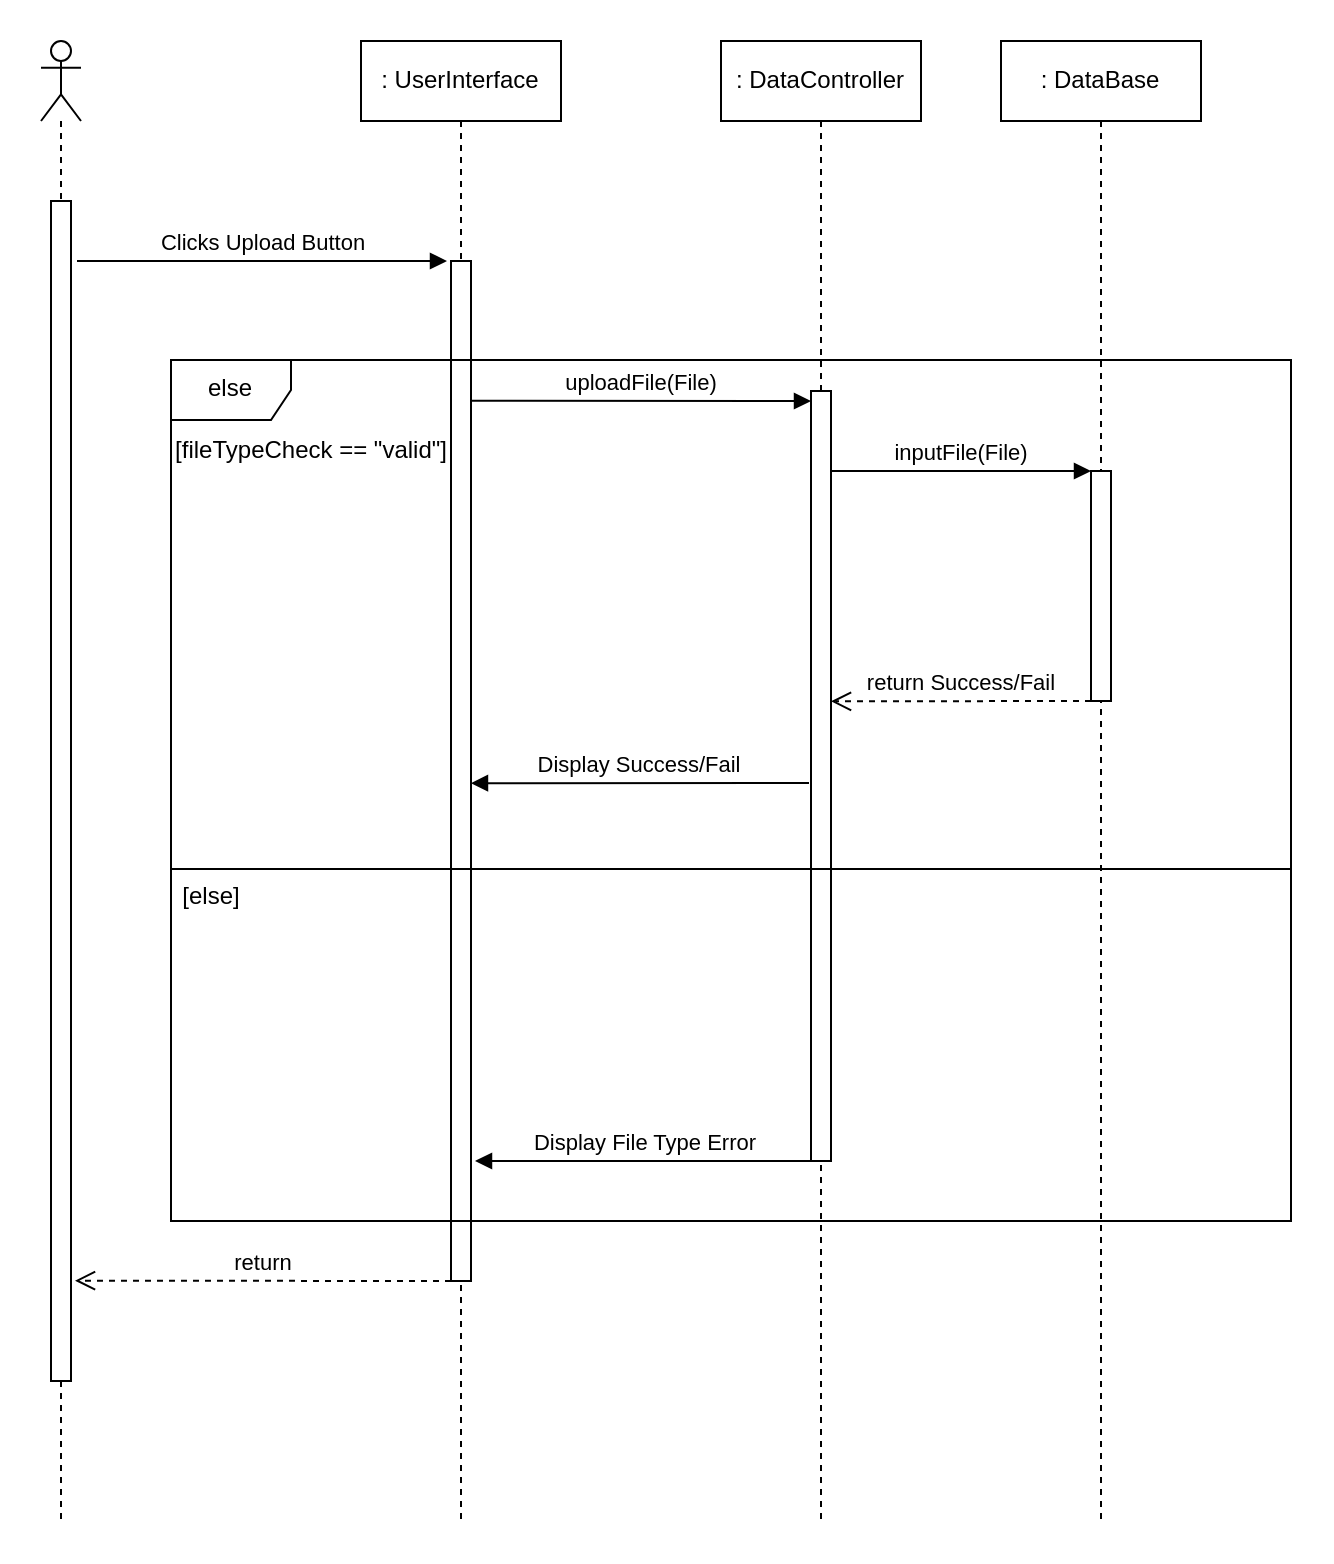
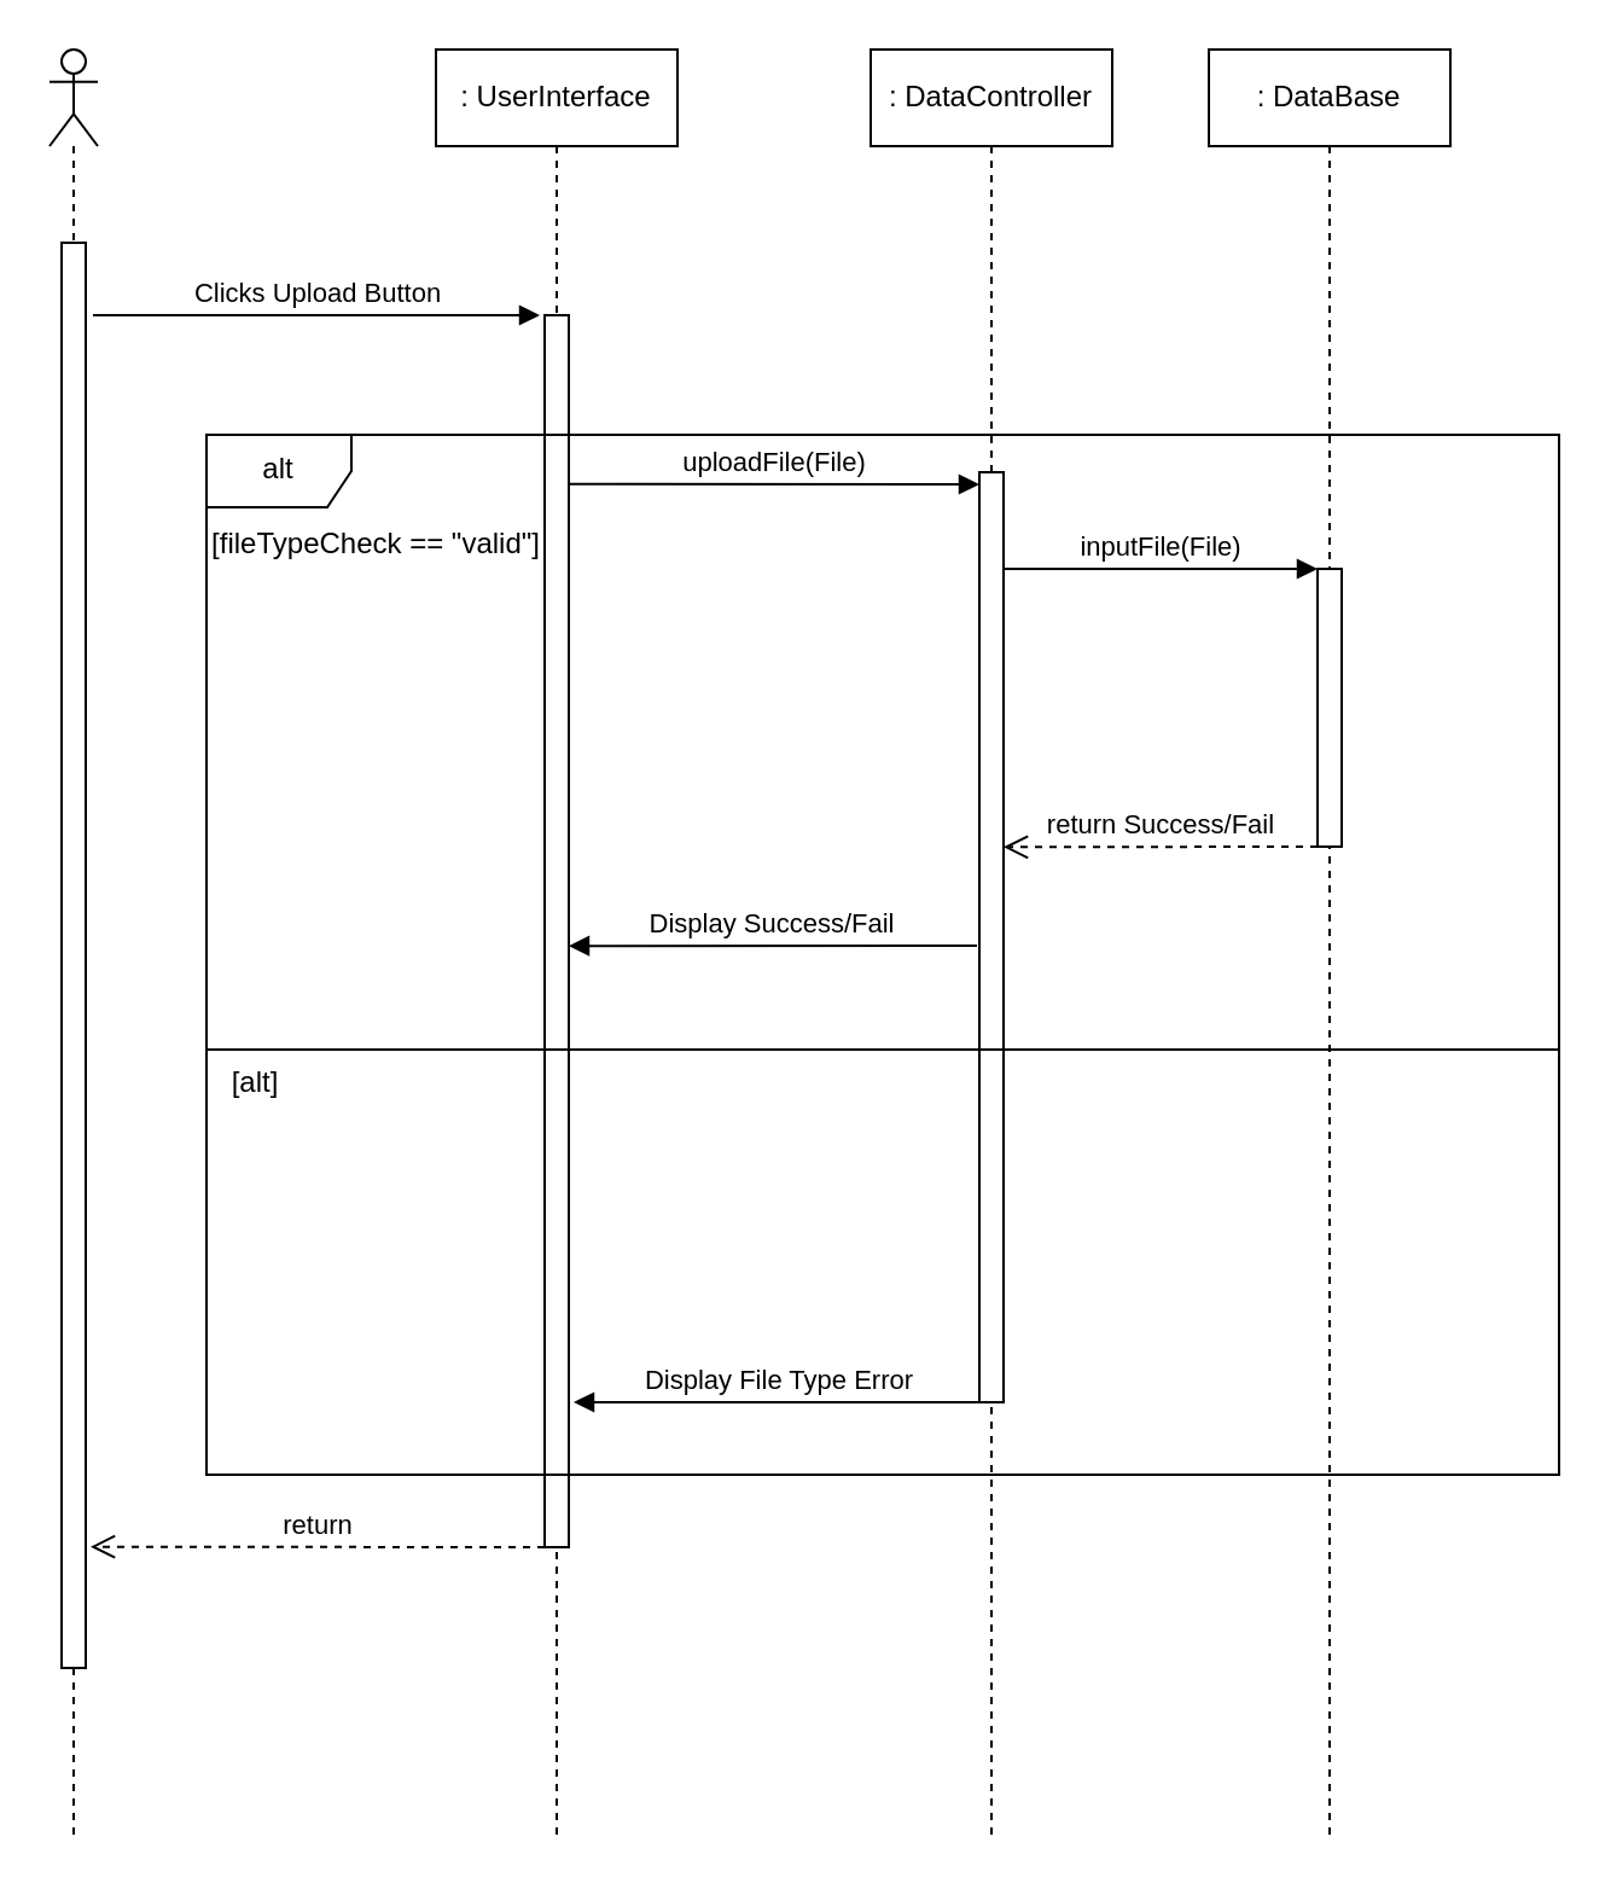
  <mxCell id="0" />
  <mxCell id="1" parent="0" />
  <mxCell id="2" value="" style="shape=umlLifeline;participant=umlActor;perimeter=lifelinePerimeter;whiteSpace=wrap;html=1;container=1;collapsible=0;recursiveResize=0;verticalAlign=top;spacingTop=36;labelBackgroundColor=#ffffff;outlineConnect=0;" vertex="1" parent="1"><mxGeometry x="20" y="20" width="20" height="740" as="geometry" /></mxCell>
  <mxCell id="3" value=": UserInterface" style="shape=umlLifeline;perimeter=lifelinePerimeter;whiteSpace=wrap;html=1;container=1;collapsible=0;recursiveResize=0;outlineConnect=0;" vertex="1" parent="1"><mxGeometry x="180" y="20" width="100" height="740" as="geometry" /></mxCell>
  <mxCell id="4" value=": DataController" style="shape=umlLifeline;perimeter=lifelinePerimeter;whiteSpace=wrap;html=1;container=1;collapsible=0;recursiveResize=0;outlineConnect=0;" vertex="1" parent="1"><mxGeometry x="360" y="20" width="100" height="740" as="geometry" /></mxCell>
  <mxCell id="5" value=": DataBase" style="shape=umlLifeline;perimeter=lifelinePerimeter;whiteSpace=wrap;html=1;container=1;collapsible=0;recursiveResize=0;outlineConnect=0;" vertex="1" parent="1"><mxGeometry x="500" y="20" width="100" height="740" as="geometry" /></mxCell>
  <mxCell id="6" value="" style="html=1;points=[];perimeter=orthogonalPerimeter;" vertex="1" parent="1"><mxGeometry x="25" y="100" width="10" height="590" as="geometry" /></mxCell>
  <mxCell id="7" value="" style="html=1;points=[];perimeter=orthogonalPerimeter;" vertex="1" parent="1"><mxGeometry x="225" y="130" width="10" height="510" as="geometry" /></mxCell>
  <mxCell id="8" value="" style="html=1;points=[];perimeter=orthogonalPerimeter;" vertex="1" parent="1"><mxGeometry x="405" y="195" width="10" height="385" as="geometry" /></mxCell>
  <mxCell id="9" value="" style="html=1;points=[];perimeter=orthogonalPerimeter;" vertex="1" parent="1"><mxGeometry x="545" y="235" width="10" height="115" as="geometry" /></mxCell>
  <mxCell id="10" value="Clicks Upload Button" style="html=1;verticalAlign=bottom;endArrow=block;" edge="1" parent="1"><mxGeometry width="80" relative="1" as="geometry"><mxPoint x="38" y="130" as="sourcePoint" /><mxPoint x="223" y="130" as="targetPoint" /></mxGeometry></mxCell>
  <mxCell id="11" value="uploadFile(File)" style="html=1;verticalAlign=bottom;endArrow=block;entryX=0;entryY=0.013;entryDx=0;entryDy=0;entryPerimeter=0;exitX=1;exitY=0.137;exitDx=0;exitDy=0;exitPerimeter=0;" edge="1" parent="1" source="7" target="8"><mxGeometry width="80" relative="1" as="geometry"><mxPoint x="275" y="180" as="sourcePoint" /><mxPoint x="405" y="170" as="targetPoint" /></mxGeometry></mxCell>
  <mxCell id="12" value="inputFile(File)" style="html=1;verticalAlign=bottom;endArrow=block;entryX=0;entryY=0;entryDx=0;entryDy=0;entryPerimeter=0;" edge="1" parent="1" source="8" target="9"><mxGeometry width="80" relative="1" as="geometry"><mxPoint x="445" y="230" as="sourcePoint" /><mxPoint x="525" y="230" as="targetPoint" /></mxGeometry></mxCell>
- <mxCell id="13" value="else" style="shape=umlFrame;whiteSpace=wrap;html=1;" vertex="1" parent="1"><mxGeometry x="85" y="179.5" width="560" height="430.5" as="geometry" /></mxCell>
+ <mxCell id="13" value="alt" style="shape=umlFrame;whiteSpace=wrap;html=1;" vertex="1" parent="1"><mxGeometry x="85" y="179.5" width="560" height="430.5" as="geometry" /></mxCell>
  <mxCell id="14" value="" style="line;strokeWidth=1;fillColor=none;align=left;verticalAlign=middle;spacingTop=-1;spacingLeft=3;spacingRight=3;rotatable=0;labelPosition=right;points=[];portConstraint=eastwest;" vertex="1" parent="1"><mxGeometry x="85" y="430" width="560" height="8" as="geometry" /></mxCell>
  <mxCell id="15" value="[fileTypeCheck == &quot;valid&quot;]" style="text;html=1;align=center;verticalAlign=middle;resizable=0;points=[];autosize=1;" vertex="1" parent="1"><mxGeometry x="80" y="215" width="150" height="20" as="geometry" /></mxCell>
  <mxCell id="16" value="return Success/Fail" style="html=1;verticalAlign=bottom;endArrow=open;dashed=1;endSize=8;entryX=1;entryY=0.403;entryDx=0;entryDy=0;entryPerimeter=0;" edge="1" parent="1" target="8"><mxGeometry relative="1" as="geometry"><mxPoint x="545" y="350" as="sourcePoint" /><mxPoint x="475" y="370" as="targetPoint" /></mxGeometry></mxCell>
  <mxCell id="17" value="Display Success/Fail" style="html=1;verticalAlign=bottom;endArrow=block;exitX=-0.1;exitY=0.509;exitDx=0;exitDy=0;exitPerimeter=0;entryX=1;entryY=0.512;entryDx=0;entryDy=0;entryPerimeter=0;" edge="1" parent="1" source="8" target="7"><mxGeometry width="80" relative="1" as="geometry"><mxPoint x="275" y="360" as="sourcePoint" /><mxPoint x="355" y="360" as="targetPoint" /></mxGeometry></mxCell>
  <mxCell id="18" value="Display File Type Error" style="html=1;verticalAlign=bottom;endArrow=block;exitX=0.3;exitY=1;exitDx=0;exitDy=0;exitPerimeter=0;" edge="1" parent="1" source="8"><mxGeometry width="80" relative="1" as="geometry"><mxPoint x="295" y="550" as="sourcePoint" /><mxPoint x="237" y="580" as="targetPoint" /></mxGeometry></mxCell>
  <mxCell id="19" value="return" style="html=1;verticalAlign=bottom;endArrow=open;dashed=1;endSize=8;exitX=0;exitY=1;exitDx=0;exitDy=0;exitPerimeter=0;entryX=1.2;entryY=0.915;entryDx=0;entryDy=0;entryPerimeter=0;" edge="1" parent="1" source="7" target="6"><mxGeometry relative="1" as="geometry"><mxPoint x="175" y="560" as="sourcePoint" /><mxPoint x="95" y="560" as="targetPoint" /></mxGeometry></mxCell>
- <mxCell id="20" value="[else]" style="text;html=1;align=center;verticalAlign=middle;resizable=0;points=[];autosize=1;" vertex="1" parent="1"><mxGeometry x="80" y="438" width="50" height="20" as="geometry" /></mxCell>
+ <mxCell id="20" value="[alt]" style="text;html=1;align=center;verticalAlign=middle;resizable=0;points=[];autosize=1;" vertex="1" parent="1"><mxGeometry x="80" y="438" width="50" height="20" as="geometry" /></mxCell>
